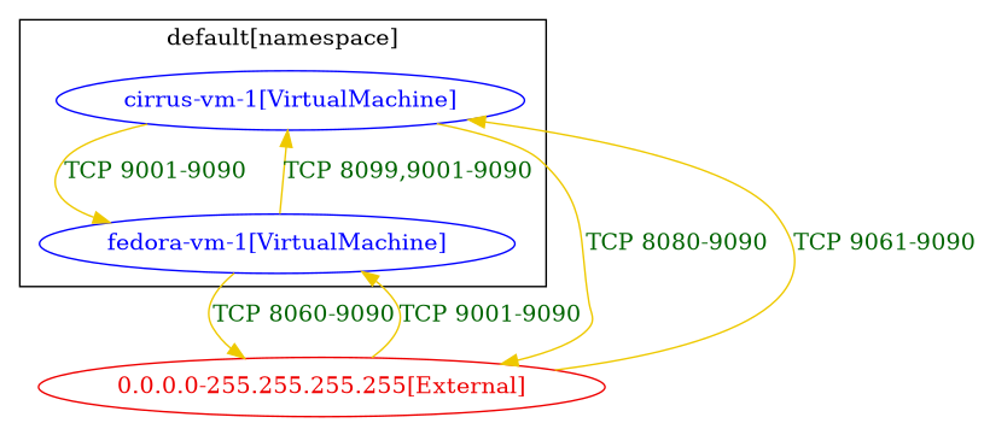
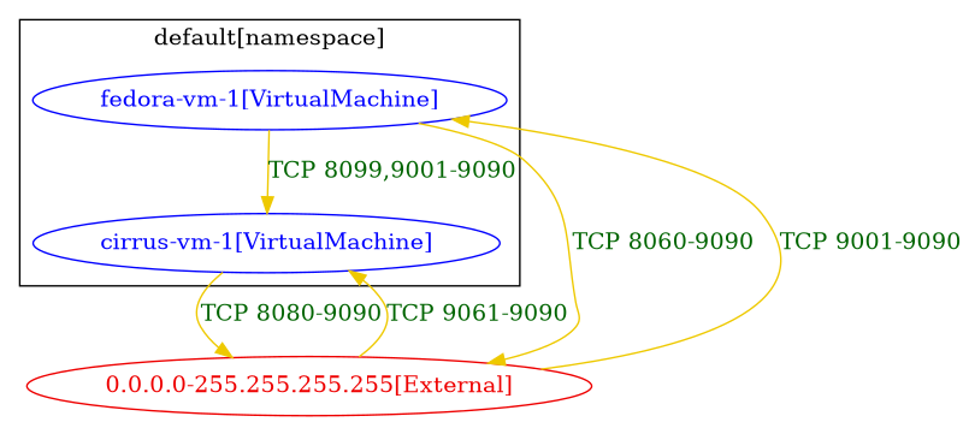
  digraph {
    node [color=blue fontcolor=blue]
    edge [color=gold2 fontcolor=darkgreen weight=0.5]
    n1 [label="cirrus-vm-1[VirtualMachine]"]
    n2 [label="fedora-vm-1[VirtualMachine]"]
    n3 [color=red2 fontcolor=red2 label="0.0.0.0-255.255.255.255[External]"]
    subgraph cluster_1 {
      color=black
      fontcolor=black
      label="default[namespace]"
      n1
      n2
    }
-   n1 -> n2 [label="TCP 9001-9090"]
    n1 -> n3 [label="TCP 8080-9090" weight=1]
    n2 -> n1 [label="TCP 8099,9001-9090" weight=1]
    n2 -> n3 [label="TCP 8060-9090" weight=1]
    n3 -> n1 [label="TCP 9061-9090"]
    n3 -> n2 [label="TCP 9001-9090"]
  }
